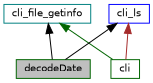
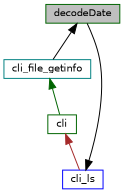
  digraph {
    rankdir=TB
    node [color=darkgreen fillcolor=white fontname=Helvetica fontsize=10 shape=record style=filled]
    edge [color=black dir=back fontname=Helvetica fontsize=10 labelfontname=Helvetica labelfontsize=10 style=solid]
    n1 [fillcolor=grey75 fontcolor=black height=0.2 label=decodeDate width=0.4]
    n2 [color=teal height=0.2 label=cli_file_getinfo width=0.4]
    n3 [height=0.2 label=cli width=0.4]
    n4 [color=blue height=0.2 label=cli_ls width=0.4]
-   n2 -> n1
+   n1 -> n2
    n2 -> n3 [color=darkgreen]
    n4 -> n1
-   n4 -> n3 [color=brown]
+   n3 -> n4 [color=brown]
  }
